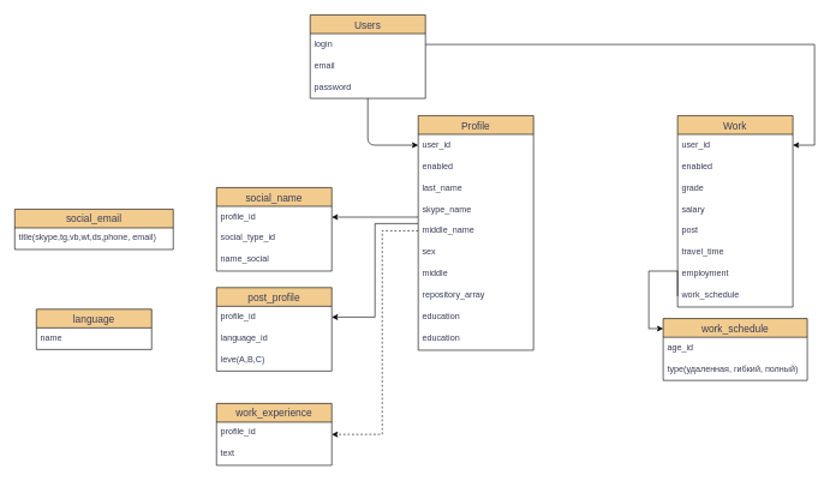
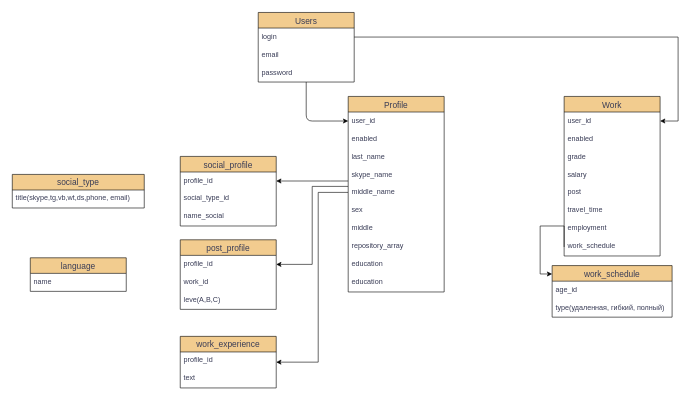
  <mxCell id="0" />
  <mxCell id="1" parent="0" />
  <mxCell id="2" style="edgeStyle=orthogonalEdgeStyle;curved=0;rounded=1;sketch=0;orthogonalLoop=1;jettySize=auto;html=1;shadow=0;fontColor=#393C56;strokeColor=default;fillColor=#F2CC8F;" parent="1" source="3" target="11" edge="1"><mxGeometry relative="1" as="geometry" /></mxCell>
  <mxCell id="3" value="Users" style="swimlane;fontStyle=0;childLayout=stackLayout;horizontal=1;startSize=26;horizontalStack=0;resizeParent=1;resizeParentMax=0;resizeLast=0;collapsible=1;marginBottom=0;align=center;fontSize=14;rounded=0;shadow=0;sketch=0;fontColor=#393C56;strokeColor=default;fillColor=#F2CC8F;swimlaneFillColor=default;" parent="1" vertex="1"><mxGeometry x="430" y="20" width="160" height="116" as="geometry" /></mxCell>
  <mxCell id="4" value="login" style="text;strokeColor=none;fillColor=none;spacingLeft=4;spacingRight=4;overflow=hidden;rotatable=0;points=[[0,0.5],[1,0.5]];portConstraint=eastwest;fontSize=12;rounded=0;shadow=0;sketch=0;fontColor=#393C56;" parent="3" vertex="1"><mxGeometry y="26" width="160" height="30" as="geometry" /></mxCell>
  <mxCell id="5" value="email" style="text;strokeColor=none;fillColor=none;spacingLeft=4;spacingRight=4;overflow=hidden;rotatable=0;points=[[0,0.5],[1,0.5]];portConstraint=eastwest;fontSize=12;rounded=0;shadow=0;sketch=0;fontColor=#393C56;" parent="3" vertex="1"><mxGeometry y="56" width="160" height="30" as="geometry" /></mxCell>
  <mxCell id="6" value="password" style="text;strokeColor=none;fillColor=none;spacingLeft=4;spacingRight=4;overflow=hidden;rotatable=0;points=[[0,0.5],[1,0.5]];portConstraint=eastwest;fontSize=12;rounded=0;shadow=0;sketch=0;fontColor=#393C56;" parent="3" vertex="1"><mxGeometry y="86" width="160" height="30" as="geometry" /></mxCell>
  <mxCell id="7" style="edgeStyle=orthogonalEdgeStyle;rounded=0;orthogonalLoop=1;jettySize=auto;html=1;entryX=1;entryY=0.5;entryDx=0;entryDy=0;" edge="1" parent="1" source="10" target="24"><mxGeometry relative="1" as="geometry"><Array as="points"><mxPoint x="550" y="301" /><mxPoint x="550" y="301" /></Array></mxGeometry></mxCell>
  <mxCell id="8" style="edgeStyle=orthogonalEdgeStyle;rounded=0;orthogonalLoop=1;jettySize=auto;html=1;entryX=1;entryY=0.5;entryDx=0;entryDy=0;" edge="1" parent="1" source="10" target="30"><mxGeometry relative="1" as="geometry"><Array as="points"><mxPoint x="520" y="310" /><mxPoint x="520" y="440" /></Array></mxGeometry></mxCell>
- <mxCell id="9" style="edgeStyle=orthogonalEdgeStyle;rounded=0;orthogonalLoop=1;jettySize=auto;html=1;entryX=1;entryY=0.5;entryDx=0;entryDy=0;dashed=1;" edge="1" parent="1" source="10" target="33"><mxGeometry relative="1" as="geometry"><Array as="points"><mxPoint x="530" y="320" /><mxPoint x="530" y="603" /></Array></mxGeometry></mxCell>
+ <mxCell id="9" style="edgeStyle=orthogonalEdgeStyle;rounded=0;orthogonalLoop=1;jettySize=auto;html=1;entryX=1;entryY=0.5;entryDx=0;entryDy=0;" edge="1" parent="1" source="10" target="33"><mxGeometry relative="1" as="geometry"><Array as="points"><mxPoint x="530" y="320" /><mxPoint x="530" y="603" /></Array></mxGeometry></mxCell>
  <mxCell id="10" value="Profile" style="swimlane;fontStyle=0;childLayout=stackLayout;horizontal=1;startSize=26;horizontalStack=0;resizeParent=1;resizeParentMax=0;resizeLast=0;collapsible=1;marginBottom=0;align=center;fontSize=14;rounded=0;shadow=0;sketch=0;fontColor=#393C56;strokeColor=default;fillColor=#F2CC8F;swimlaneFillColor=default;" parent="1" vertex="1"><mxGeometry x="580" y="160" width="160" height="326" as="geometry" /></mxCell>
  <mxCell id="11" value="user_id" style="text;strokeColor=none;fillColor=none;spacingLeft=4;spacingRight=4;overflow=hidden;rotatable=0;points=[[0,0.5],[1,0.5]];portConstraint=eastwest;fontSize=12;rounded=0;shadow=0;sketch=0;fontColor=#393C56;" parent="10" vertex="1"><mxGeometry y="26" width="160" height="30" as="geometry" /></mxCell>
  <mxCell id="12" value="enabled" style="text;strokeColor=none;fillColor=none;spacingLeft=4;spacingRight=4;overflow=hidden;rotatable=0;points=[[0,0.5],[1,0.5]];portConstraint=eastwest;fontSize=12;rounded=0;shadow=0;sketch=0;fontColor=#393C56;" vertex="1" parent="10"><mxGeometry y="56" width="160" height="30" as="geometry" /></mxCell>
  <mxCell id="13" value="last_name" style="text;strokeColor=none;fillColor=none;spacingLeft=4;spacingRight=4;overflow=hidden;rotatable=0;points=[[0,0.5],[1,0.5]];portConstraint=eastwest;fontSize=12;rounded=0;shadow=0;sketch=0;fontColor=#393C56;" parent="10" vertex="1"><mxGeometry y="86" width="160" height="30" as="geometry" /></mxCell>
  <mxCell id="14" value="skype_name" style="text;strokeColor=none;fillColor=none;spacingLeft=4;spacingRight=4;overflow=hidden;rotatable=0;points=[[0,0.5],[1,0.5]];portConstraint=eastwest;fontSize=12;rounded=0;shadow=0;sketch=0;fontColor=#393C56;" parent="10" vertex="1"><mxGeometry y="116" width="160" height="30" as="geometry" /></mxCell>
  <mxCell id="15" value="middle_name" style="text;strokeColor=none;fillColor=none;spacingLeft=4;spacingRight=4;overflow=hidden;rotatable=0;points=[[0,0.5],[1,0.5]];portConstraint=eastwest;fontSize=12;rounded=0;shadow=0;sketch=0;fontColor=#393C56;" parent="10" vertex="1"><mxGeometry y="146" width="160" height="30" as="geometry" /></mxCell>
  <mxCell id="16" value="sex" style="text;strokeColor=none;fillColor=none;spacingLeft=4;spacingRight=4;overflow=hidden;rotatable=0;points=[[0,0.5],[1,0.5]];portConstraint=eastwest;fontSize=12;rounded=0;shadow=0;sketch=0;fontColor=#393C56;" parent="10" vertex="1"><mxGeometry y="176" width="160" height="30" as="geometry" /></mxCell>
  <mxCell id="17" value="middle" style="text;strokeColor=none;fillColor=none;spacingLeft=4;spacingRight=4;overflow=hidden;rotatable=0;points=[[0,0.5],[1,0.5]];portConstraint=eastwest;fontSize=12;rounded=0;shadow=0;sketch=0;fontColor=#393C56;" parent="10" vertex="1"><mxGeometry y="206" width="160" height="30" as="geometry" /></mxCell>
  <mxCell id="18" value="repository_array" style="text;strokeColor=none;fillColor=none;spacingLeft=4;spacingRight=4;overflow=hidden;rotatable=0;points=[[0,0.5],[1,0.5]];portConstraint=eastwest;fontSize=12;rounded=0;shadow=0;sketch=0;fontColor=#393C56;" parent="10" vertex="1"><mxGeometry y="236" width="160" height="30" as="geometry" /></mxCell>
  <mxCell id="19" value="education" style="text;strokeColor=none;fillColor=none;spacingLeft=4;spacingRight=4;overflow=hidden;rotatable=0;points=[[0,0.5],[1,0.5]];portConstraint=eastwest;fontSize=12;rounded=0;shadow=0;sketch=0;fontColor=#393C56;" vertex="1" parent="10"><mxGeometry y="266" width="160" height="30" as="geometry" /></mxCell>
  <mxCell id="20" value="education" style="text;strokeColor=none;fillColor=none;spacingLeft=4;spacingRight=4;overflow=hidden;rotatable=0;points=[[0,0.5],[1,0.5]];portConstraint=eastwest;fontSize=12;rounded=0;shadow=0;sketch=0;fontColor=#393C56;" vertex="1" parent="10"><mxGeometry y="296" width="160" height="30" as="geometry" /></mxCell>
- <mxCell id="21" value="social_email" style="swimlane;fontStyle=0;childLayout=stackLayout;horizontal=1;startSize=26;horizontalStack=0;resizeParent=1;resizeParentMax=0;resizeLast=0;collapsible=1;marginBottom=0;align=center;fontSize=14;rounded=0;shadow=0;sketch=0;fontColor=#393C56;strokeColor=default;fillColor=#F2CC8F;swimlaneFillColor=default;" vertex="1" parent="1"><mxGeometry x="20" y="290" width="220" height="56" as="geometry" /></mxCell>
+ <mxCell id="21" value="social_type" style="swimlane;fontStyle=0;childLayout=stackLayout;horizontal=1;startSize=26;horizontalStack=0;resizeParent=1;resizeParentMax=0;resizeLast=0;collapsible=1;marginBottom=0;align=center;fontSize=14;rounded=0;shadow=0;sketch=0;fontColor=#393C56;strokeColor=default;fillColor=#F2CC8F;swimlaneFillColor=default;" vertex="1" parent="1"><mxGeometry x="20" y="290" width="220" height="56" as="geometry" /></mxCell>
  <mxCell id="22" value="title(skype,tg,vb,wt,ds,phone, email)" style="text;strokeColor=none;fillColor=none;spacingLeft=4;spacingRight=4;overflow=hidden;rotatable=0;points=[[0,0.5],[1,0.5]];portConstraint=eastwest;fontSize=12;rounded=0;shadow=0;sketch=0;fontColor=#393C56;" vertex="1" parent="21"><mxGeometry y="26" width="220" height="30" as="geometry" /></mxCell>
- <mxCell id="23" value="social_name" style="swimlane;fontStyle=0;childLayout=stackLayout;horizontal=1;startSize=26;horizontalStack=0;resizeParent=1;resizeParentMax=0;resizeLast=0;collapsible=1;marginBottom=0;align=center;fontSize=14;rounded=0;shadow=0;sketch=0;fontColor=#393C56;strokeColor=default;fillColor=#F2CC8F;swimlaneFillColor=default;" vertex="1" parent="1"><mxGeometry x="300" y="260" width="160" height="116" as="geometry" /></mxCell>
+ <mxCell id="23" value="social_profile" style="swimlane;fontStyle=0;childLayout=stackLayout;horizontal=1;startSize=26;horizontalStack=0;resizeParent=1;resizeParentMax=0;resizeLast=0;collapsible=1;marginBottom=0;align=center;fontSize=14;rounded=0;shadow=0;sketch=0;fontColor=#393C56;strokeColor=default;fillColor=#F2CC8F;swimlaneFillColor=default;" vertex="1" parent="1"><mxGeometry x="300" y="260" width="160" height="116" as="geometry" /></mxCell>
  <mxCell id="24" value="profile_id" style="text;strokeColor=none;fillColor=none;spacingLeft=4;spacingRight=4;overflow=hidden;rotatable=0;points=[[0,0.5],[1,0.5]];portConstraint=eastwest;fontSize=12;rounded=0;shadow=0;sketch=0;fontColor=#393C56;" vertex="1" parent="23"><mxGeometry y="26" width="160" height="30" as="geometry" /></mxCell>
  <mxCell id="25" value="social_type_id" style="text;strokeColor=none;fillColor=none;spacingLeft=4;spacingRight=4;overflow=hidden;rotatable=0;points=[[0,0.5],[1,0.5]];portConstraint=eastwest;fontSize=12;rounded=0;shadow=0;sketch=0;fontColor=#393C56;" vertex="1" parent="23"><mxGeometry y="56" width="160" height="30" as="geometry" /></mxCell>
  <mxCell id="26" value="name_social" style="text;strokeColor=none;fillColor=none;spacingLeft=4;spacingRight=4;overflow=hidden;rotatable=0;points=[[0,0.5],[1,0.5]];portConstraint=eastwest;fontSize=12;rounded=0;shadow=0;sketch=0;fontColor=#393C56;" vertex="1" parent="23"><mxGeometry y="86" width="160" height="30" as="geometry" /></mxCell>
  <mxCell id="27" value="language" style="swimlane;fontStyle=0;childLayout=stackLayout;horizontal=1;startSize=26;horizontalStack=0;resizeParent=1;resizeParentMax=0;resizeLast=0;collapsible=1;marginBottom=0;align=center;fontSize=14;rounded=0;shadow=0;sketch=0;fontColor=#393C56;strokeColor=default;fillColor=#F2CC8F;swimlaneFillColor=default;" vertex="1" parent="1"><mxGeometry x="50" y="429" width="160" height="56" as="geometry" /></mxCell>
  <mxCell id="28" value="name" style="text;strokeColor=none;fillColor=none;spacingLeft=4;spacingRight=4;overflow=hidden;rotatable=0;points=[[0,0.5],[1,0.5]];portConstraint=eastwest;fontSize=12;rounded=0;shadow=0;sketch=0;fontColor=#393C56;" vertex="1" parent="27"><mxGeometry y="26" width="160" height="30" as="geometry" /></mxCell>
  <mxCell id="29" value="post_profile" style="swimlane;fontStyle=0;childLayout=stackLayout;horizontal=1;startSize=26;horizontalStack=0;resizeParent=1;resizeParentMax=0;resizeLast=0;collapsible=1;marginBottom=0;align=center;fontSize=14;rounded=0;shadow=0;sketch=0;fontColor=#393C56;strokeColor=default;fillColor=#F2CC8F;swimlaneFillColor=default;" vertex="1" parent="1"><mxGeometry x="300" y="399" width="160" height="116" as="geometry" /></mxCell>
  <mxCell id="30" value="profile_id" style="text;strokeColor=none;fillColor=none;spacingLeft=4;spacingRight=4;overflow=hidden;rotatable=0;points=[[0,0.5],[1,0.5]];portConstraint=eastwest;fontSize=12;rounded=0;shadow=0;sketch=0;fontColor=#393C56;" vertex="1" parent="29"><mxGeometry y="26" width="160" height="30" as="geometry" /></mxCell>
- <mxCell id="31" value="language_id" style="text;strokeColor=none;fillColor=none;spacingLeft=4;spacingRight=4;overflow=hidden;rotatable=0;points=[[0,0.5],[1,0.5]];portConstraint=eastwest;fontSize=12;rounded=0;shadow=0;sketch=0;fontColor=#393C56;" vertex="1" parent="29"><mxGeometry y="56" width="160" height="30" as="geometry" /></mxCell>
+ <mxCell id="31" value="work_id" style="text;strokeColor=none;fillColor=none;spacingLeft=4;spacingRight=4;overflow=hidden;rotatable=0;points=[[0,0.5],[1,0.5]];portConstraint=eastwest;fontSize=12;rounded=0;shadow=0;sketch=0;fontColor=#393C56;" vertex="1" parent="29"><mxGeometry y="56" width="160" height="30" as="geometry" /></mxCell>
  <mxCell id="32" value="leve(A,B,C)" style="text;strokeColor=none;fillColor=none;spacingLeft=4;spacingRight=4;overflow=hidden;rotatable=0;points=[[0,0.5],[1,0.5]];portConstraint=eastwest;fontSize=12;rounded=0;shadow=0;sketch=0;fontColor=#393C56;" vertex="1" parent="29"><mxGeometry y="86" width="160" height="30" as="geometry" /></mxCell>
  <mxCell id="33" value="work_experience" style="swimlane;fontStyle=0;childLayout=stackLayout;horizontal=1;startSize=26;horizontalStack=0;resizeParent=1;resizeParentMax=0;resizeLast=0;collapsible=1;marginBottom=0;align=center;fontSize=14;rounded=0;shadow=0;sketch=0;fontColor=#393C56;strokeColor=default;fillColor=#F2CC8F;swimlaneFillColor=default;" vertex="1" parent="1"><mxGeometry x="300" y="560" width="160" height="86" as="geometry" /></mxCell>
  <mxCell id="34" value="profile_id" style="text;strokeColor=none;fillColor=none;spacingLeft=4;spacingRight=4;overflow=hidden;rotatable=0;points=[[0,0.5],[1,0.5]];portConstraint=eastwest;fontSize=12;rounded=0;shadow=0;sketch=0;fontColor=#393C56;" vertex="1" parent="33"><mxGeometry y="26" width="160" height="30" as="geometry" /></mxCell>
  <mxCell id="35" value="text" style="text;strokeColor=none;fillColor=none;spacingLeft=4;spacingRight=4;overflow=hidden;rotatable=0;points=[[0,0.5],[1,0.5]];portConstraint=eastwest;fontSize=12;rounded=0;shadow=0;sketch=0;fontColor=#393C56;" vertex="1" parent="33"><mxGeometry y="56" width="160" height="30" as="geometry" /></mxCell>
  <mxCell id="36" value="Work" style="swimlane;fontStyle=0;childLayout=stackLayout;horizontal=1;startSize=26;horizontalStack=0;resizeParent=1;resizeParentMax=0;resizeLast=0;collapsible=1;marginBottom=0;align=center;fontSize=14;rounded=0;shadow=0;sketch=0;fontColor=#393C56;strokeColor=default;fillColor=#F2CC8F;swimlaneFillColor=default;" vertex="1" parent="1"><mxGeometry x="940" y="160" width="160" height="266" as="geometry" /></mxCell>
  <mxCell id="37" value="user_id" style="text;strokeColor=none;fillColor=none;spacingLeft=4;spacingRight=4;overflow=hidden;rotatable=0;points=[[0,0.5],[1,0.5]];portConstraint=eastwest;fontSize=12;rounded=0;shadow=0;sketch=0;fontColor=#393C56;" vertex="1" parent="36"><mxGeometry y="26" width="160" height="30" as="geometry" /></mxCell>
  <mxCell id="38" value="enabled" style="text;strokeColor=none;fillColor=none;spacingLeft=4;spacingRight=4;overflow=hidden;rotatable=0;points=[[0,0.5],[1,0.5]];portConstraint=eastwest;fontSize=12;rounded=0;shadow=0;sketch=0;fontColor=#393C56;" vertex="1" parent="36"><mxGeometry y="56" width="160" height="30" as="geometry" /></mxCell>
  <mxCell id="39" value="grade" style="text;strokeColor=none;fillColor=none;spacingLeft=4;spacingRight=4;overflow=hidden;rotatable=0;points=[[0,0.5],[1,0.5]];portConstraint=eastwest;fontSize=12;rounded=0;shadow=0;sketch=0;fontColor=#393C56;" vertex="1" parent="36"><mxGeometry y="86" width="160" height="30" as="geometry" /></mxCell>
  <mxCell id="40" value="salary" style="text;strokeColor=none;fillColor=none;spacingLeft=4;spacingRight=4;overflow=hidden;rotatable=0;points=[[0,0.5],[1,0.5]];portConstraint=eastwest;fontSize=12;rounded=0;shadow=0;sketch=0;fontColor=#393C56;" vertex="1" parent="36"><mxGeometry y="116" width="160" height="30" as="geometry" /></mxCell>
  <mxCell id="41" value="post" style="text;strokeColor=none;fillColor=none;spacingLeft=4;spacingRight=4;overflow=hidden;rotatable=0;points=[[0,0.5],[1,0.5]];portConstraint=eastwest;fontSize=12;rounded=0;shadow=0;sketch=0;fontColor=#393C56;" vertex="1" parent="36"><mxGeometry y="146" width="160" height="30" as="geometry" /></mxCell>
  <mxCell id="42" value="travel_time" style="text;strokeColor=none;fillColor=none;spacingLeft=4;spacingRight=4;overflow=hidden;rotatable=0;points=[[0,0.5],[1,0.5]];portConstraint=eastwest;fontSize=12;rounded=0;shadow=0;sketch=0;fontColor=#393C56;" vertex="1" parent="36"><mxGeometry y="176" width="160" height="30" as="geometry" /></mxCell>
  <mxCell id="43" value="employment" style="text;strokeColor=none;fillColor=none;spacingLeft=4;spacingRight=4;overflow=hidden;rotatable=0;points=[[0,0.5],[1,0.5]];portConstraint=eastwest;fontSize=12;rounded=0;shadow=0;sketch=0;fontColor=#393C56;" vertex="1" parent="36"><mxGeometry y="206" width="160" height="30" as="geometry" /></mxCell>
  <mxCell id="44" value="work_schedule" style="text;strokeColor=none;fillColor=none;spacingLeft=4;spacingRight=4;overflow=hidden;rotatable=0;points=[[0,0.5],[1,0.5]];portConstraint=eastwest;fontSize=12;rounded=0;shadow=0;sketch=0;fontColor=#393C56;" vertex="1" parent="36"><mxGeometry y="236" width="160" height="30" as="geometry" /></mxCell>
  <mxCell id="45" style="edgeStyle=orthogonalEdgeStyle;rounded=0;orthogonalLoop=1;jettySize=auto;html=1;" edge="1" parent="1" source="4" target="37"><mxGeometry relative="1" as="geometry"><Array as="points"><mxPoint x="1130" y="61" /><mxPoint x="1130" y="201" /></Array></mxGeometry></mxCell>
  <mxCell id="46" value="work_schedule" style="swimlane;fontStyle=0;childLayout=stackLayout;horizontal=1;startSize=26;horizontalStack=0;resizeParent=1;resizeParentMax=0;resizeLast=0;collapsible=1;marginBottom=0;align=center;fontSize=14;rounded=0;shadow=0;sketch=0;fontColor=#393C56;strokeColor=default;fillColor=#F2CC8F;swimlaneFillColor=default;" vertex="1" parent="1"><mxGeometry x="920" y="442" width="200" height="86" as="geometry" /></mxCell>
  <mxCell id="47" value="age_id" style="text;strokeColor=none;fillColor=none;spacingLeft=4;spacingRight=4;overflow=hidden;rotatable=0;points=[[0,0.5],[1,0.5]];portConstraint=eastwest;fontSize=12;rounded=0;shadow=0;sketch=0;fontColor=#393C56;" vertex="1" parent="46"><mxGeometry y="26" width="200" height="30" as="geometry" /></mxCell>
  <mxCell id="48" value="type(удаленная, гибкий, полный)" style="text;strokeColor=none;fillColor=none;spacingLeft=4;spacingRight=4;overflow=hidden;rotatable=0;points=[[0,0.5],[1,0.5]];portConstraint=eastwest;fontSize=12;rounded=0;shadow=0;sketch=0;fontColor=#393C56;" vertex="1" parent="46"><mxGeometry y="56" width="200" height="30" as="geometry" /></mxCell>
  <mxCell id="49" style="edgeStyle=orthogonalEdgeStyle;rounded=0;orthogonalLoop=1;jettySize=auto;html=1;exitX=0;exitY=0.5;exitDx=0;exitDy=0;" edge="1" parent="1" source="44"><mxGeometry relative="1" as="geometry"><mxPoint x="920" y="456" as="targetPoint" /><Array as="points"><mxPoint x="940" y="376" /><mxPoint x="900" y="376" /><mxPoint x="900" y="456" /></Array></mxGeometry></mxCell>
